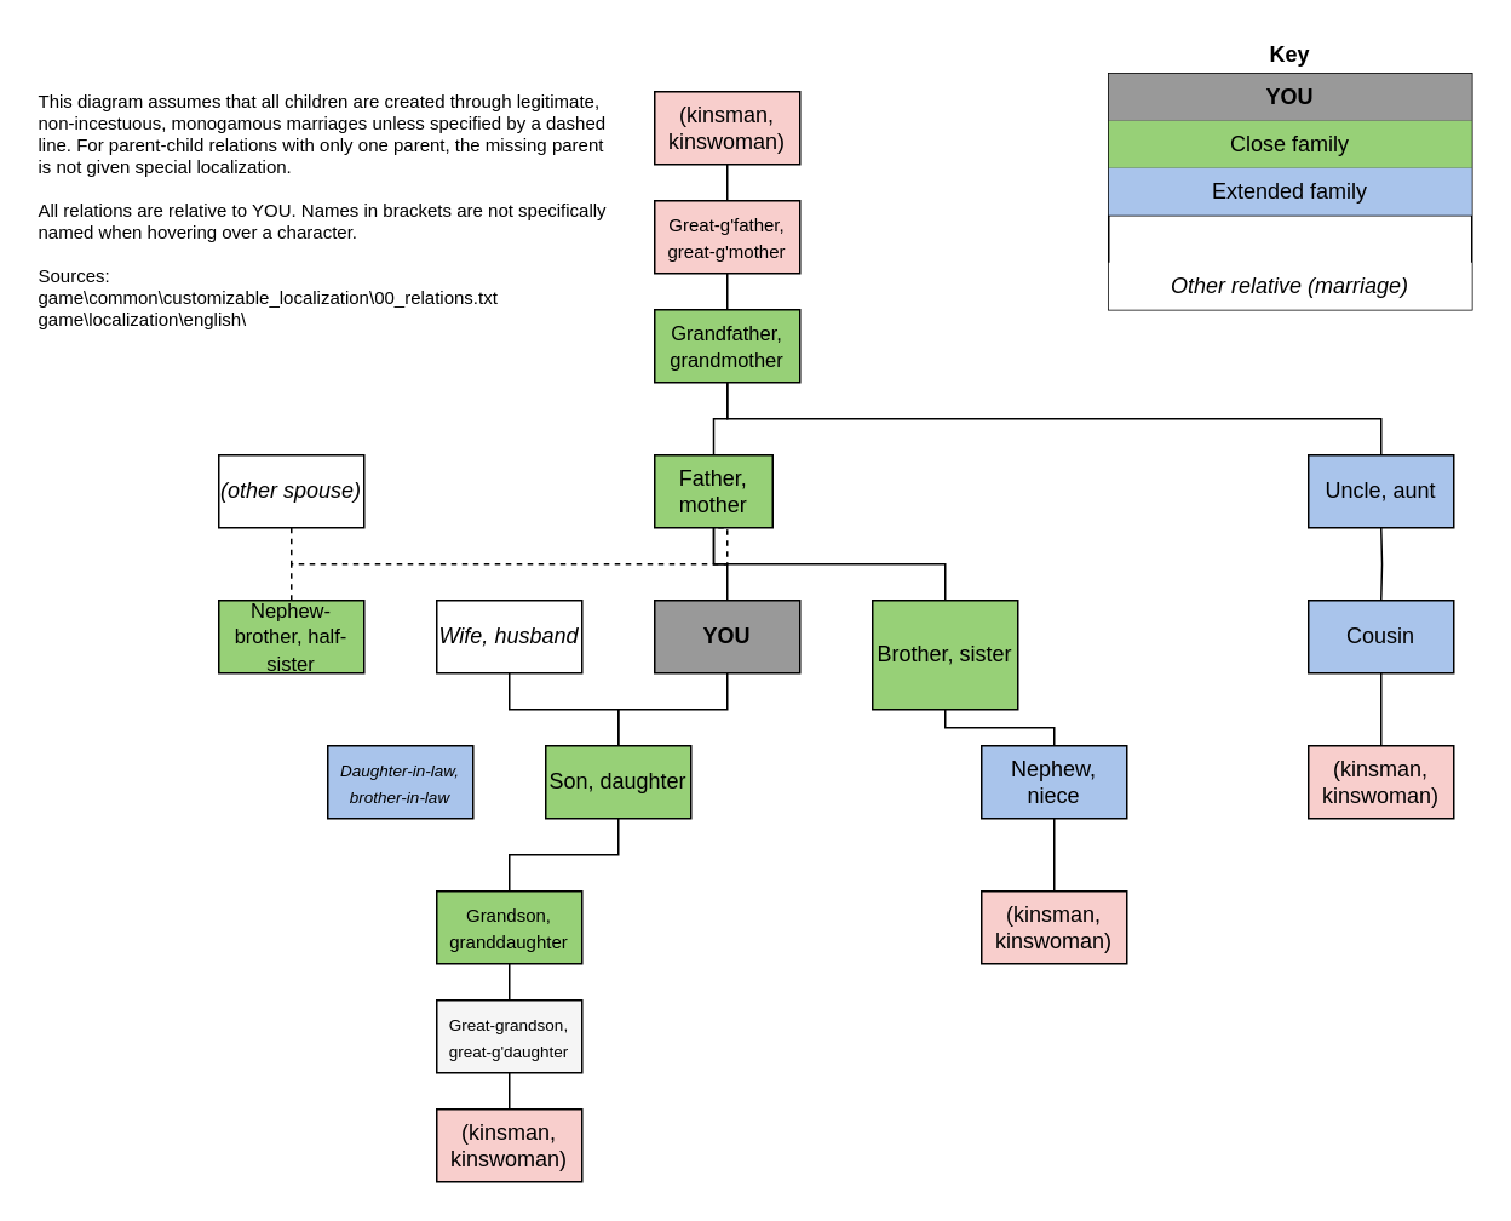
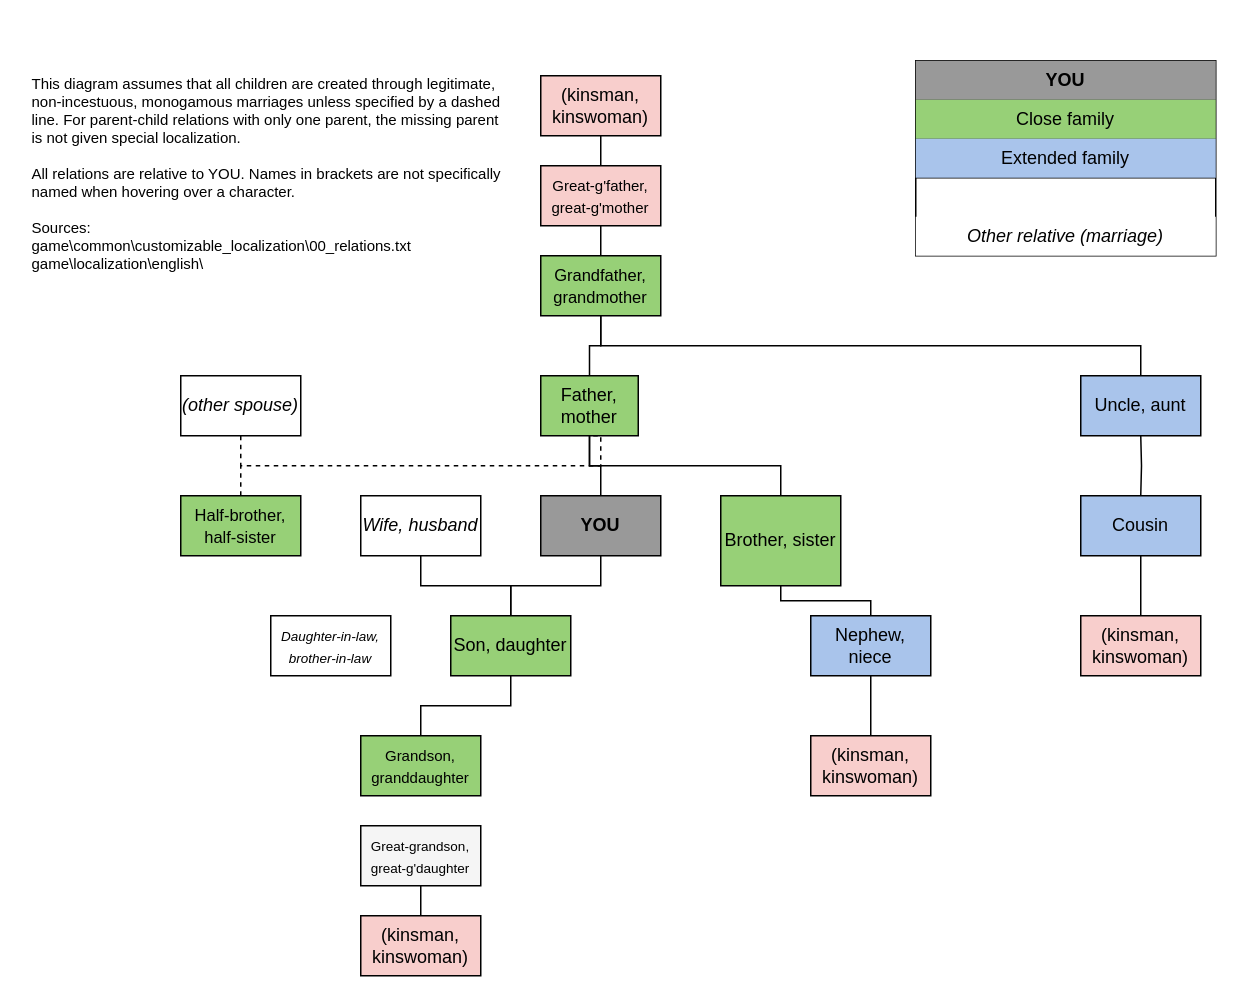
  <mxCell id="0" />
  <mxCell id="1" parent="0" />
  <mxCell id="2" value="YOU" style="rounded=0;whiteSpace=wrap;html=1;fontStyle=1;fillColor=#999999;" parent="1" vertex="1"><mxGeometry x="360" y="330" width="80" height="40" as="geometry" /></mxCell>
  <mxCell id="3" value="Father, mother" style="rounded=0;whiteSpace=wrap;html=1;fillColor=#97D077;" vertex="1" parent="1"><mxGeometry x="360" y="250" width="65" height="40" as="geometry" /></mxCell>
  <mxCell id="4" value="Son, daughter" style="rounded=0;whiteSpace=wrap;html=1;fillColor=#97D077;" vertex="1" parent="1"><mxGeometry x="300" y="410" width="80" height="40" as="geometry" /></mxCell>
  <mxCell id="5" value="&lt;font style=&quot;font-size: 10px&quot;&gt;Grandson, granddaughter&lt;/font&gt;" style="rounded=0;whiteSpace=wrap;html=1;fillColor=#97D077;" vertex="1" parent="1"><mxGeometry x="240" y="490" width="80" height="40" as="geometry" /></mxCell>
  <mxCell id="6" value="Wife, husband" style="rounded=0;whiteSpace=wrap;html=1;fontStyle=2" vertex="1" parent="1"><mxGeometry x="240" y="330" width="80" height="40" as="geometry" /></mxCell>
  <mxCell id="7" value="" style="endArrow=none;html=1;strokeColor=#000000;entryX=0.5;entryY=1;entryDx=0;entryDy=0;exitX=0.5;exitY=0;exitDx=0;exitDy=0;edgeStyle=orthogonalEdgeStyle;rounded=0;" edge="1" parent="1" source="4" target="2"><mxGeometry width="50" height="50" relative="1" as="geometry"><mxPoint x="420" y="400" as="sourcePoint" /><mxPoint x="310" y="430" as="targetPoint" /></mxGeometry></mxCell>
  <mxCell id="8" value="" style="endArrow=none;html=1;strokeColor=#000000;entryX=0.5;entryY=1;entryDx=0;entryDy=0;exitX=0.5;exitY=0;exitDx=0;exitDy=0;edgeStyle=orthogonalEdgeStyle;rounded=0;" edge="1" parent="1" source="4" target="6"><mxGeometry width="50" height="50" relative="1" as="geometry"><mxPoint x="350" y="420" as="sourcePoint" /><mxPoint x="410" y="380" as="targetPoint" /></mxGeometry></mxCell>
- <mxCell id="9" value="&lt;font style=&quot;font-size: 9px&quot;&gt;Daughter-in-law, brother-in-law&lt;/font&gt;" style="rounded=0;whiteSpace=wrap;html=1;fontStyle=2;fillColor=#a9c4eb;" vertex="1" parent="1"><mxGeometry x="180" y="410" width="80" height="40" as="geometry" /></mxCell>
+ <mxCell id="9" value="&lt;font style=&quot;font-size: 9px&quot;&gt;Daughter-in-law, brother-in-law&lt;/font&gt;" style="rounded=0;whiteSpace=wrap;html=1;fontStyle=2" vertex="1" parent="1"><mxGeometry x="180" y="410" width="80" height="40" as="geometry" /></mxCell>
  <mxCell id="10" value="" style="endArrow=none;html=1;strokeColor=#000000;entryX=0.5;entryY=1;entryDx=0;entryDy=0;edgeStyle=orthogonalEdgeStyle;rounded=0;exitX=0.5;exitY=0;exitDx=0;exitDy=0;" edge="1" parent="1" source="5" target="4"><mxGeometry width="50" height="50" relative="1" as="geometry"><mxPoint x="290" y="470" as="sourcePoint" /><mxPoint x="230" y="460" as="targetPoint" /></mxGeometry></mxCell>
  <mxCell id="11" value="" style="endArrow=none;html=1;strokeColor=#000000;edgeStyle=orthogonalEdgeStyle;rounded=0;entryX=0.5;entryY=1;entryDx=0;entryDy=0;exitX=0.5;exitY=0;exitDx=0;exitDy=0;" edge="1" parent="1" source="2" target="3"><mxGeometry width="50" height="50" relative="1" as="geometry"><mxPoint x="410" y="320" as="sourcePoint" /><mxPoint x="410" y="300" as="targetPoint" /></mxGeometry></mxCell>
  <mxCell id="12" value="(other spouse)" style="rounded=0;whiteSpace=wrap;html=1;fontStyle=2" vertex="1" parent="1"><mxGeometry x="120" y="250" width="80" height="40" as="geometry" /></mxCell>
  <mxCell id="13" value="" style="endArrow=none;html=1;strokeColor=#000000;entryX=0.5;entryY=1;entryDx=0;entryDy=0;exitX=0.5;exitY=1;exitDx=0;exitDy=0;edgeStyle=orthogonalEdgeStyle;rounded=0;dashed=1;" edge="1" parent="1" source="12" target="3"><mxGeometry width="50" height="50" relative="1" as="geometry"><mxPoint x="410" y="340" as="sourcePoint" /><mxPoint x="370" y="300" as="targetPoint" /><Array as="points"><mxPoint x="160" y="310" /><mxPoint x="400" y="310" /></Array></mxGeometry></mxCell>
- <mxCell id="14" value="&lt;font style=&quot;font-size: 11px&quot;&gt;Nephew-brother, half-sister&lt;/font&gt;" style="rounded=0;whiteSpace=wrap;html=1;fillColor=#97D077;" vertex="1" parent="1"><mxGeometry x="120" y="330" width="80" height="40" as="geometry" /></mxCell>
+ <mxCell id="14" value="&lt;font style=&quot;font-size: 11px&quot;&gt;Half-brother, half-sister&lt;/font&gt;" style="rounded=0;whiteSpace=wrap;html=1;fillColor=#97D077;" vertex="1" parent="1"><mxGeometry x="120" y="330" width="80" height="40" as="geometry" /></mxCell>
  <mxCell id="15" value="" style="endArrow=none;html=1;strokeColor=#000000;edgeStyle=orthogonalEdgeStyle;rounded=0;exitX=0.5;exitY=0;exitDx=0;exitDy=0;dashed=1;" edge="1" parent="1" source="14"><mxGeometry width="50" height="50" relative="1" as="geometry"><mxPoint x="140" y="320" as="sourcePoint" /><mxPoint x="160" y="310" as="targetPoint" /></mxGeometry></mxCell>
  <mxCell id="16" value="&lt;font style=&quot;font-size: 9px&quot;&gt;Great-grandson, great-g'daughter&lt;br&gt;&lt;/font&gt;" style="rounded=0;whiteSpace=wrap;html=1;fillColor=#f5f5f5;" vertex="1" parent="1"><mxGeometry x="240" y="550" width="80" height="40" as="geometry" /></mxCell>
- <mxCell id="17" value="" style="endArrow=none;html=1;strokeColor=#000000;entryX=0.5;entryY=1;entryDx=0;entryDy=0;exitX=0.5;exitY=0;exitDx=0;exitDy=0;edgeStyle=orthogonalEdgeStyle;rounded=0;" edge="1" parent="1" source="16" target="5"><mxGeometry width="50" height="50" relative="1" as="geometry"><mxPoint x="290" y="500" as="sourcePoint" /><mxPoint x="230" y="460" as="targetPoint" /></mxGeometry></mxCell>
  <mxCell id="18" value="" style="shape=table;html=1;whiteSpace=wrap;startSize=0;container=1;collapsible=0;childLayout=tableLayout;" vertex="1" parent="1"><mxGeometry x="610" y="40" width="200" height="130" as="geometry" /></mxCell>
  <mxCell id="19" value="" style="shape=partialRectangle;html=1;whiteSpace=wrap;collapsible=0;dropTarget=0;pointerEvents=0;fillColor=none;top=0;left=0;bottom=0;right=0;points=[[0,0.5],[1,0.5]];portConstraint=eastwest;" vertex="1" parent="18"><mxGeometry width="200" height="26" as="geometry" /></mxCell>
  <mxCell id="20" value="&lt;b&gt;YOU&lt;/b&gt;" style="shape=partialRectangle;html=1;whiteSpace=wrap;connectable=0;overflow=hidden;top=0;left=0;bottom=0;right=0;fillColor=#999999;" vertex="1" parent="19"><mxGeometry width="200" height="26" as="geometry" /></mxCell>
  <mxCell id="21" value="" style="shape=partialRectangle;html=1;whiteSpace=wrap;collapsible=0;dropTarget=0;pointerEvents=0;fillColor=none;top=0;left=0;bottom=0;right=0;points=[[0,0.5],[1,0.5]];portConstraint=eastwest;" vertex="1" parent="18"><mxGeometry y="26" width="200" height="26" as="geometry" /></mxCell>
  <mxCell id="22" value="Close family" style="shape=partialRectangle;html=1;whiteSpace=wrap;connectable=0;overflow=hidden;top=0;left=0;bottom=0;right=0;fillColor=#97D077;" vertex="1" parent="21"><mxGeometry width="200" height="26" as="geometry" /></mxCell>
  <mxCell id="23" value="" style="shape=partialRectangle;html=1;whiteSpace=wrap;collapsible=0;dropTarget=0;pointerEvents=0;fillColor=none;top=0;left=0;bottom=0;right=0;points=[[0,0.5],[1,0.5]];portConstraint=eastwest;" vertex="1" parent="18"><mxGeometry y="52" width="200" height="26" as="geometry" /></mxCell>
  <mxCell id="24" value="Extended family" style="shape=partialRectangle;html=1;whiteSpace=wrap;connectable=0;overflow=hidden;top=0;left=0;bottom=0;right=0;fillColor=#A9C4EB;" vertex="1" parent="23"><mxGeometry width="200" height="26" as="geometry" /></mxCell>
  <mxCell id="25" value="" style="shape=partialRectangle;html=1;whiteSpace=wrap;collapsible=0;dropTarget=0;pointerEvents=0;fillColor=none;top=0;left=0;bottom=0;right=0;points=[[0,0.5],[1,0.5]];portConstraint=eastwest;" vertex="1" parent="18"><mxGeometry y="78" width="200" height="26" as="geometry" /></mxCell>
  <mxCell id="26" value="" style="shape=partialRectangle;html=1;whiteSpace=wrap;collapsible=0;dropTarget=0;pointerEvents=0;fillColor=none;top=0;left=0;bottom=0;right=0;points=[[0,0.5],[1,0.5]];portConstraint=eastwest;fontStyle=2" vertex="1" parent="18"><mxGeometry y="104" width="200" height="26" as="geometry" /></mxCell>
  <mxCell id="27" value="&lt;i&gt;Other relative (marriage)&lt;/i&gt;" style="shape=partialRectangle;html=1;whiteSpace=wrap;connectable=0;overflow=hidden;top=0;left=0;bottom=0;right=0;" vertex="1" parent="26"><mxGeometry width="200" height="26" as="geometry" /></mxCell>
  <mxCell id="28" value="&lt;font style=&quot;font-size: 12px&quot;&gt;(kinsman&lt;font style=&quot;font-size: 12px&quot;&gt;, kinswoman)&lt;br&gt;&lt;/font&gt;&lt;/font&gt;" style="rounded=0;whiteSpace=wrap;html=1;fillColor=#F8CECC;" vertex="1" parent="1"><mxGeometry x="240" y="610" width="80" height="40" as="geometry" /></mxCell>
  <mxCell id="29" value="" style="endArrow=none;html=1;strokeColor=#000000;edgeStyle=orthogonalEdgeStyle;rounded=0;exitX=0.5;exitY=0;exitDx=0;exitDy=0;entryX=0.5;entryY=1;entryDx=0;entryDy=0;" edge="1" parent="1" source="28" target="16"><mxGeometry width="50" height="50" relative="1" as="geometry"><mxPoint x="140" y="640" as="sourcePoint" /><mxPoint x="240" y="640" as="targetPoint" /></mxGeometry></mxCell>
  <mxCell id="30" value="Brother, sister" style="rounded=0;whiteSpace=wrap;html=1;fillColor=#97D077;" vertex="1" parent="1"><mxGeometry x="480" y="330" width="80" height="60" as="geometry" /></mxCell>
  <mxCell id="31" value="" style="endArrow=none;html=1;strokeColor=#000000;exitX=0.5;exitY=0;exitDx=0;exitDy=0;edgeStyle=orthogonalEdgeStyle;rounded=0;entryX=0.5;entryY=1;entryDx=0;entryDy=0;" edge="1" parent="1" source="32" target="30"><mxGeometry width="50" height="50" relative="1" as="geometry"><mxPoint x="410" y="340" as="sourcePoint" /><mxPoint x="480" y="420" as="targetPoint" /></mxGeometry></mxCell>
  <mxCell id="32" value="Nephew, niece" style="rounded=0;whiteSpace=wrap;html=1;fillColor=#A9C4EB;" vertex="1" parent="1"><mxGeometry x="540" y="410" width="80" height="40" as="geometry" /></mxCell>
  <mxCell id="33" value="(kinsman, kinswoman)" style="rounded=0;whiteSpace=wrap;html=1;fillColor=#F8CECC;" vertex="1" parent="1"><mxGeometry x="540" y="490" width="80" height="40" as="geometry" /></mxCell>
  <mxCell id="34" value="" style="endArrow=none;html=1;strokeColor=#000000;exitX=0.5;exitY=0;exitDx=0;exitDy=0;edgeStyle=orthogonalEdgeStyle;rounded=0;entryX=0.5;entryY=1;entryDx=0;entryDy=0;" edge="1" parent="1" source="33" target="32"><mxGeometry width="50" height="50" relative="1" as="geometry"><mxPoint x="590" y="420" as="sourcePoint" /><mxPoint x="530" y="380" as="targetPoint" /></mxGeometry></mxCell>
  <mxCell id="35" value="&lt;font style=&quot;font-size: 11px&quot;&gt;Grandfather, grandmother&lt;/font&gt;" style="rounded=0;whiteSpace=wrap;html=1;fillColor=#97D077;" vertex="1" parent="1"><mxGeometry x="360" y="170" width="80" height="40" as="geometry" /></mxCell>
  <mxCell id="36" value="" style="endArrow=none;html=1;strokeColor=#000000;entryX=0.5;entryY=1;entryDx=0;entryDy=0;exitX=0.5;exitY=0;exitDx=0;exitDy=0;edgeStyle=orthogonalEdgeStyle;rounded=0;" edge="1" parent="1" source="3" target="35"><mxGeometry width="50" height="50" relative="1" as="geometry"><mxPoint x="410" y="340" as="sourcePoint" /><mxPoint x="370" y="300" as="targetPoint" /></mxGeometry></mxCell>
  <mxCell id="37" value="Uncle, aunt" style="rounded=0;whiteSpace=wrap;html=1;fillColor=#A9C4EB;" vertex="1" parent="1"><mxGeometry x="720" y="250" width="80" height="40" as="geometry" /></mxCell>
  <mxCell id="38" value="" style="endArrow=none;html=1;strokeColor=#000000;entryX=0.5;entryY=1;entryDx=0;entryDy=0;exitX=0.5;exitY=0;exitDx=0;exitDy=0;edgeStyle=orthogonalEdgeStyle;rounded=0;" edge="1" parent="1" source="30" target="3"><mxGeometry width="50" height="50" relative="1" as="geometry"><mxPoint x="410" y="340" as="sourcePoint" /><mxPoint x="410" y="300" as="targetPoint" /></mxGeometry></mxCell>
  <mxCell id="39" value="" style="endArrow=none;html=1;strokeColor=#000000;entryX=0.5;entryY=1;entryDx=0;entryDy=0;exitX=0.5;exitY=0;exitDx=0;exitDy=0;edgeStyle=orthogonalEdgeStyle;rounded=0;" edge="1" parent="1" source="37" target="35"><mxGeometry width="50" height="50" relative="1" as="geometry"><mxPoint x="410" y="260" as="sourcePoint" /><mxPoint x="410" y="220" as="targetPoint" /></mxGeometry></mxCell>
  <mxCell id="40" value="Cousin" style="rounded=0;whiteSpace=wrap;html=1;fillColor=#A9C4EB;" vertex="1" parent="1"><mxGeometry x="720" y="330" width="80" height="40" as="geometry" /></mxCell>
  <mxCell id="41" value="(kinsman, kinswoman)" style="rounded=0;whiteSpace=wrap;html=1;fillColor=#F8CECC;" vertex="1" parent="1"><mxGeometry x="720" y="410" width="80" height="40" as="geometry" /></mxCell>
  <mxCell id="42" value="" style="endArrow=none;html=1;strokeColor=#000000;entryX=0.5;entryY=1;entryDx=0;entryDy=0;exitX=0.5;exitY=0;exitDx=0;exitDy=0;edgeStyle=orthogonalEdgeStyle;rounded=0;" edge="1" parent="1" source="41" target="40"><mxGeometry width="50" height="50" relative="1" as="geometry"><mxPoint x="1120" y="330" as="sourcePoint" /><mxPoint x="760" y="290" as="targetPoint" /></mxGeometry></mxCell>
  <mxCell id="43" value="" style="endArrow=none;html=1;strokeColor=#000000;entryX=0.5;entryY=1;entryDx=0;entryDy=0;edgeStyle=orthogonalEdgeStyle;rounded=0;" edge="1" parent="1" target="37"><mxGeometry width="50" height="50" relative="1" as="geometry"><mxPoint x="760" y="330" as="sourcePoint" /><mxPoint x="770" y="380" as="targetPoint" /></mxGeometry></mxCell>
  <mxCell id="44" value="&lt;font style=&quot;font-size: 10px&quot;&gt;Great-g'&lt;font style=&quot;font-size: 10px&quot;&gt;father, great-g'mother&lt;br&gt;&lt;/font&gt;&lt;/font&gt;" style="rounded=0;whiteSpace=wrap;html=1;fillColor=#F8CECC;" vertex="1" parent="1"><mxGeometry x="360" y="110" width="80" height="40" as="geometry" /></mxCell>
  <mxCell id="45" value="" style="endArrow=none;html=1;strokeColor=#000000;entryX=0.5;entryY=1;entryDx=0;entryDy=0;exitX=0.5;exitY=0;exitDx=0;exitDy=0;edgeStyle=orthogonalEdgeStyle;rounded=0;" edge="1" parent="1" source="35" target="44"><mxGeometry width="50" height="50" relative="1" as="geometry"><mxPoint x="770" y="260" as="sourcePoint" /><mxPoint x="410" y="220" as="targetPoint" /></mxGeometry></mxCell>
  <mxCell id="46" value="(kinsman, kinswoman)" style="rounded=0;whiteSpace=wrap;html=1;fillColor=#F8CECC;" vertex="1" parent="1"><mxGeometry x="360" y="50" width="80" height="40" as="geometry" /></mxCell>
  <mxCell id="47" value="" style="endArrow=none;html=1;strokeColor=#000000;entryX=0.5;entryY=1;entryDx=0;entryDy=0;edgeStyle=orthogonalEdgeStyle;rounded=0;exitX=0.5;exitY=0;exitDx=0;exitDy=0;" edge="1" parent="1" source="44" target="46"><mxGeometry width="50" height="50" relative="1" as="geometry"><mxPoint x="460" y="100" as="sourcePoint" /><mxPoint x="410" y="160" as="targetPoint" /></mxGeometry></mxCell>
  <mxCell id="48" value="&lt;div style=&quot;font-size: 10px&quot; align=&quot;left&quot;&gt;&lt;font style=&quot;font-size: 10px&quot;&gt;This diagram assumes that all children are created through legitimate, non-incestuous, monogamous marriages unless specified by a dashed line. For parent-child relations with only one parent, the missing parent is not given special localization.&lt;br&gt;&lt;/font&gt;&lt;/div&gt;&lt;div style=&quot;font-size: 10px&quot; align=&quot;left&quot;&gt;&lt;font style=&quot;font-size: 10px&quot;&gt;&lt;br&gt;&lt;/font&gt;&lt;/div&gt;&lt;div style=&quot;font-size: 10px&quot; align=&quot;left&quot;&gt;&lt;font style=&quot;font-size: 10px&quot;&gt; All relations are relative to YOU. Names in brackets are not specifically named when hovering over a character.&lt;br&gt;&lt;/font&gt;&lt;/div&gt;&lt;div style=&quot;font-size: 10px&quot; align=&quot;left&quot;&gt;&lt;font style=&quot;font-size: 10px&quot;&gt;&lt;br&gt;&lt;/font&gt;&lt;/div&gt;&lt;div style=&quot;font-size: 10px&quot; align=&quot;left&quot;&gt;&lt;font style=&quot;font-size: 10px&quot;&gt;Sources:&lt;/font&gt;&lt;/div&gt;&lt;div style=&quot;font-size: 10px&quot; align=&quot;left&quot;&gt;&lt;font style=&quot;font-size: 10px&quot;&gt;game\common\customizable_localization\00_relations.txt&lt;/font&gt;&lt;/div&gt;&lt;div style=&quot;font-size: 10px&quot; align=&quot;left&quot;&gt;&lt;font style=&quot;font-size: 10px&quot;&gt;game\localization\english\&lt;/font&gt;&lt;/div&gt;" style="text;html=1;strokeColor=none;fillColor=none;align=center;verticalAlign=middle;whiteSpace=wrap;rounded=0;" vertex="1" parent="1"><mxGeometry x="20" y="40" width="320" height="150" as="geometry" /></mxCell>
- <mxCell id="49" value="Key" style="text;html=1;strokeColor=none;fillColor=none;align=center;verticalAlign=middle;whiteSpace=wrap;rounded=0;fontStyle=1" vertex="1" parent="1"><mxGeometry x="610" y="20" width="200" height="20" as="geometry" /></mxCell>
